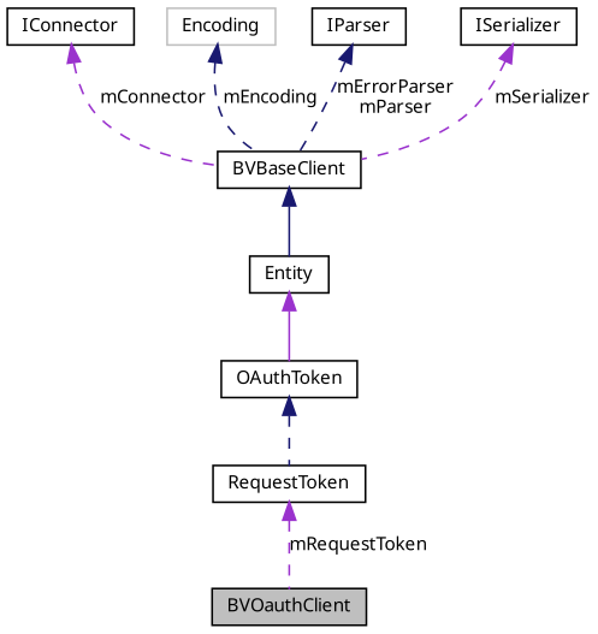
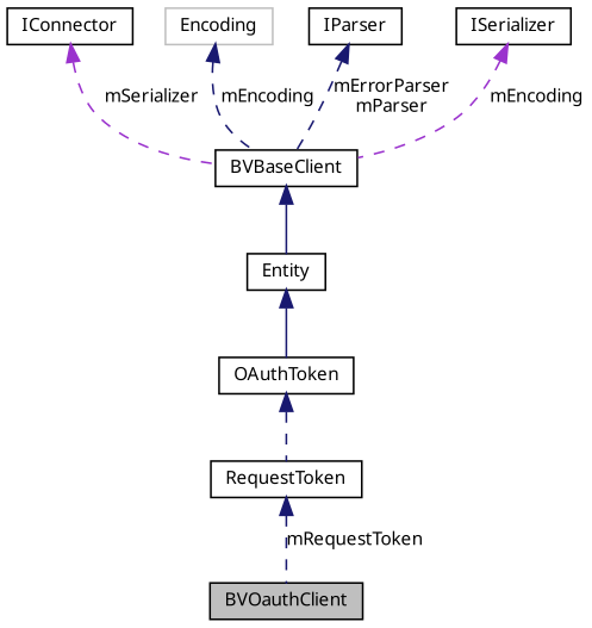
  digraph {
    node [color=black fontname="FreeSans.ttf" fontsize=10 shape=record]
    edge [color=midnightblue dir=back fontname="FreeSans.ttf" fontsize=10 labelfontname="FreeSans.ttf" labelfontsize=10 style=dashed]
    n1 [fillcolor=grey75 fontcolor=black height=0.2 label=BVOauthClient style=filled width=0.4]
    n2 [height=0.2 label=BVBaseClient width=0.4]
    n3 [height=0.2 label=Entity width=0.4]
    n4 [height=0.2 label=IConnector width=0.4]
    n5 [color=grey75 height=0.2 label=Encoding width=0.4]
    n6 [height=0.2 label=IParser width=0.4]
    n7 [height=0.2 label=ISerializer width=0.4]
    n8 [height=0.2 label=RequestToken width=0.4]
    n9 [height=0.2 label=OAuthToken width=0.4]
    n2 -> n3 [style=solid]
-   n3 -> n9 [color=darkorchid3 style=solid]
-   n4 -> n2 [color=darkorchid3 label=mConnector]
+   n3 -> n9 [style=solid]
+   n4 -> n2 [color=darkorchid3 label=mSerializer]
    n5 -> n2 [label=mEncoding]
    n6 -> n2 [label="mErrorParser\nmParser"]
-   n7 -> n2 [color=darkorchid3 label=mSerializer]
-   n8 -> n1 [color=darkorchid3 label=mRequestToken]
+   n7 -> n2 [color=darkorchid3 label=mEncoding]
+   n8 -> n1 [label=mRequestToken]
    n9 -> n8
  }
